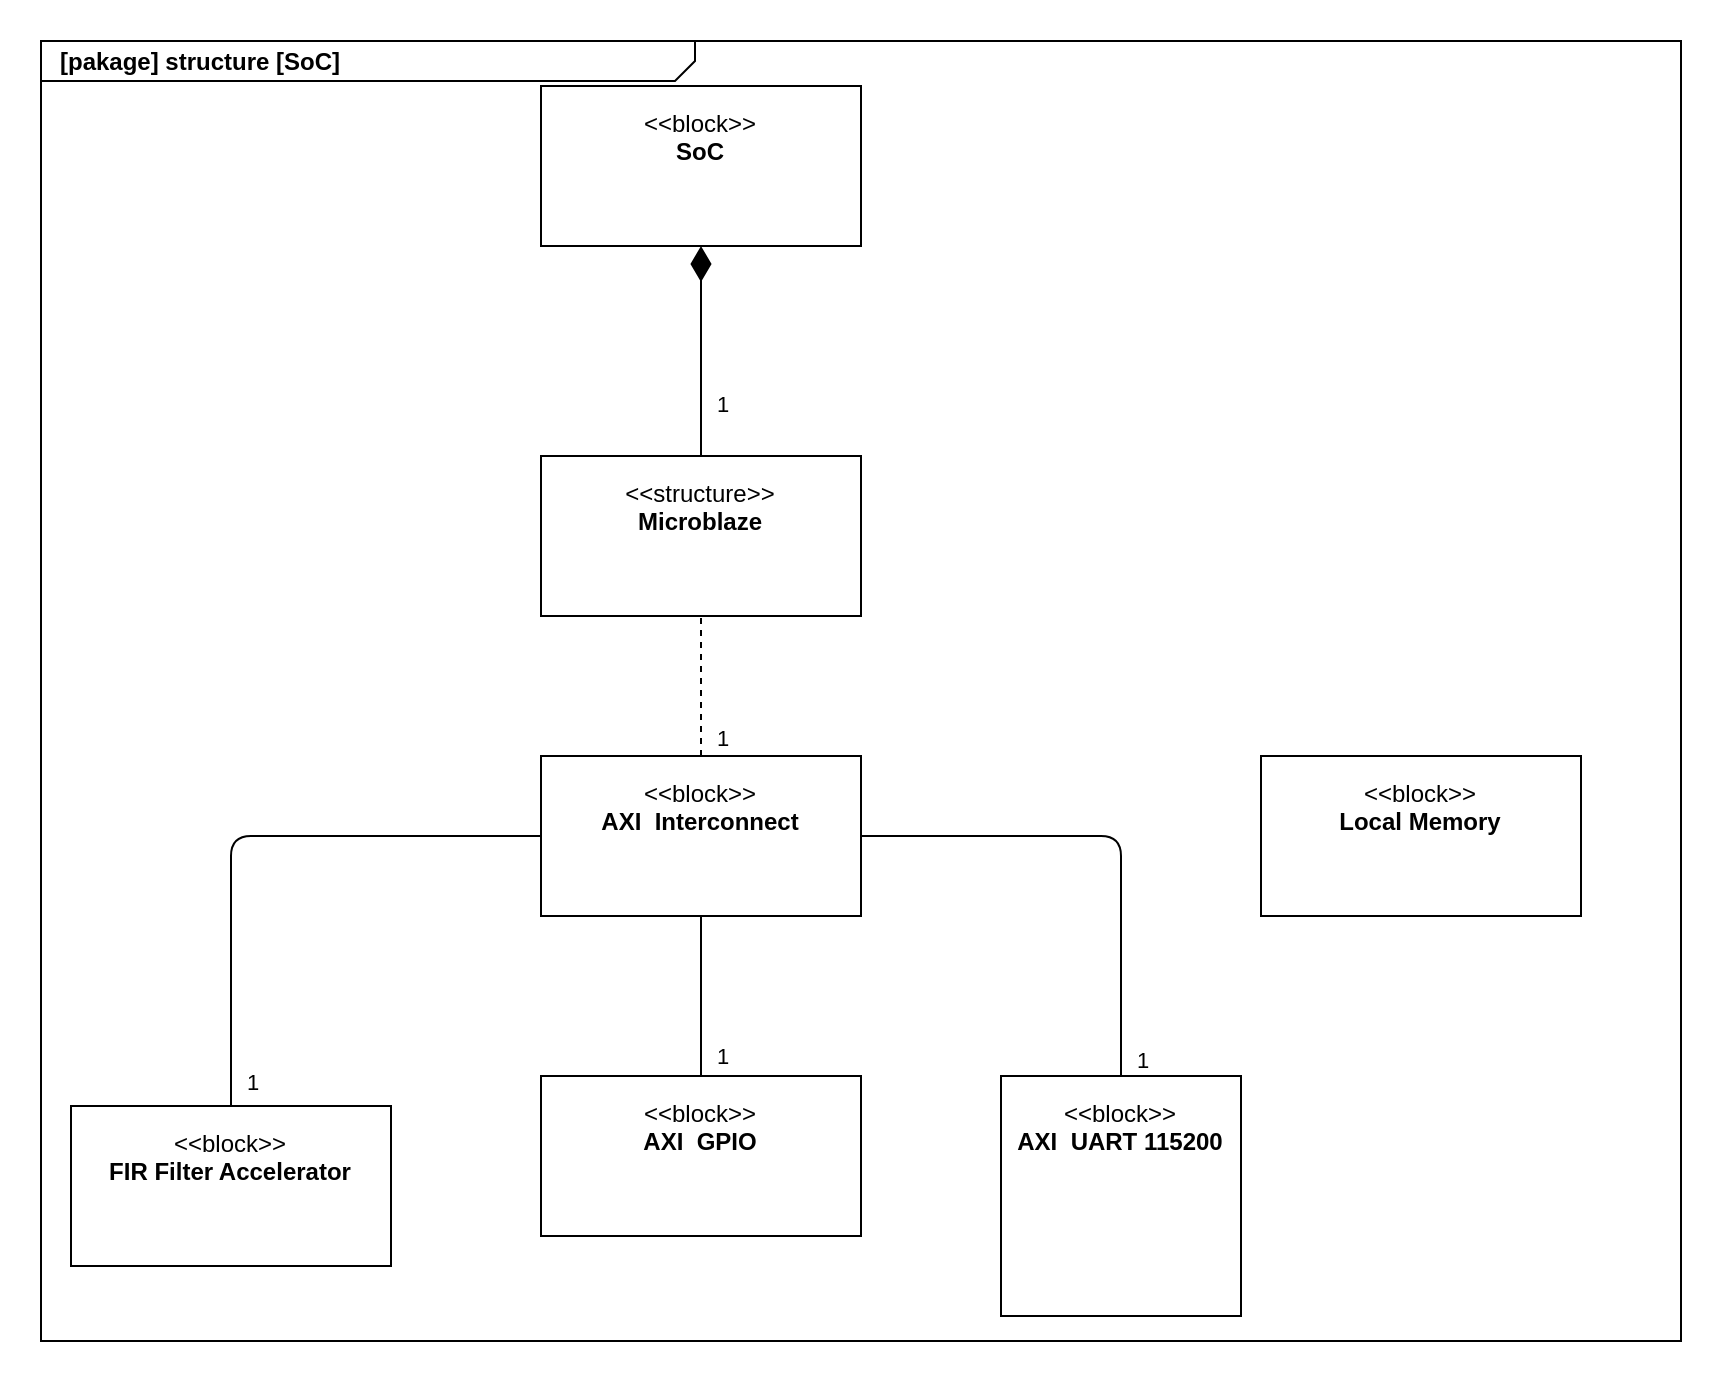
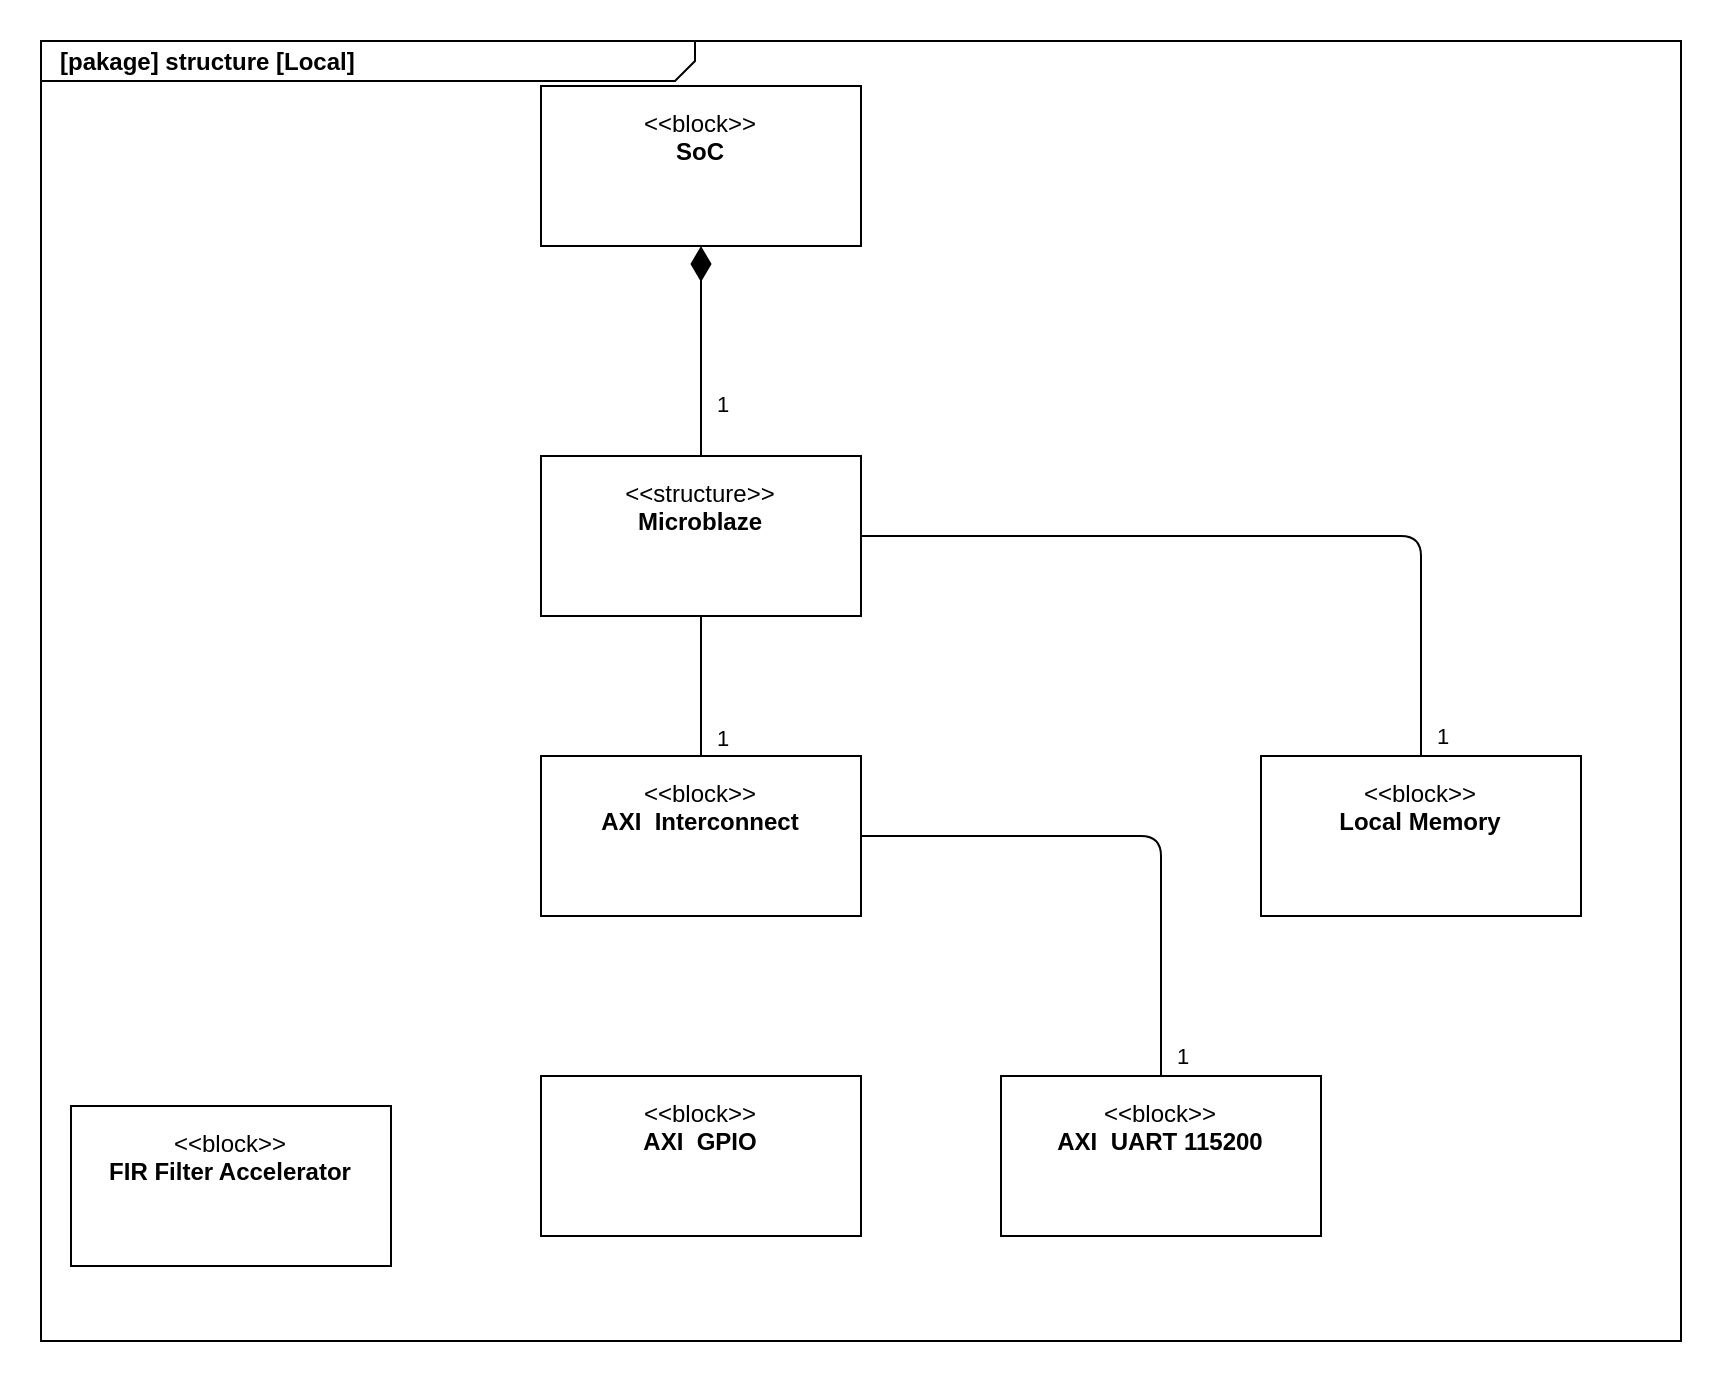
  <mxCell id="0" style=";html=1;" />
  <mxCell id="1" style=";html=1;" parent="0" />
- <mxCell id="2" value="&lt;p style=&quot;margin: 0px ; margin-top: 4px ; margin-left: 10px ; text-align: left&quot;&gt;&lt;b&gt;[pakage] structure [SoC]&lt;/b&gt;&lt;/p&gt;" style="html=1;strokeWidth=1;shape=mxgraph.sysml.package;html=1;overflow=fill;whiteSpace=wrap;fillColor=none;gradientColor=none;fontSize=12;align=center;labelX=327.64;" vertex="1" parent="1"><mxGeometry x="20" y="20" width="820" height="650" as="geometry" /></mxCell>
+ <mxCell id="2" value="&lt;p style=&quot;margin: 0px ; margin-top: 4px ; margin-left: 10px ; text-align: left&quot;&gt;&lt;b&gt;[pakage] structure [Local]&lt;/b&gt;&lt;/p&gt;" style="html=1;strokeWidth=1;shape=mxgraph.sysml.package;html=1;overflow=fill;whiteSpace=wrap;fillColor=none;gradientColor=none;fontSize=12;align=center;labelX=327.64;" vertex="1" parent="1"><mxGeometry x="20" y="20" width="820" height="650" as="geometry" /></mxCell>
  <mxCell id="3" value="&lt;p&gt;&amp;lt;&amp;lt;block&amp;gt;&amp;gt;&lt;br&gt;&lt;b&gt;SoC&lt;/b&gt;&lt;/p&gt;" style="shape=rect;html=1;overflow=fill;whiteSpace=wrap;align=center;" vertex="1" parent="1"><mxGeometry x="270" y="42.5" width="160" height="80" as="geometry" /></mxCell>
  <mxCell id="4" value="&lt;p&gt;&amp;lt;&amp;lt;structure&amp;gt;&amp;gt;&lt;br&gt;&lt;b&gt;Microblaze&lt;/b&gt;&lt;/p&gt;" style="shape=rect;html=1;overflow=fill;whiteSpace=wrap;align=center;" vertex="1" parent="1"><mxGeometry x="270" y="227.5" width="160" height="80" as="geometry" /></mxCell>
  <mxCell id="5" value="&lt;p&gt;&amp;lt;&amp;lt;block&amp;gt;&amp;gt;&lt;br&gt;&lt;b&gt;AXI&amp;nbsp; Interconnect&lt;/b&gt;&lt;/p&gt;" style="shape=rect;html=1;overflow=fill;whiteSpace=wrap;align=center;" vertex="1" parent="1"><mxGeometry x="270" y="377.5" width="160" height="80" as="geometry" /></mxCell>
  <mxCell id="6" value="&lt;p&gt;&amp;lt;&amp;lt;block&amp;gt;&amp;gt;&lt;br&gt;&lt;b&gt;Local Memory&lt;/b&gt;&lt;/p&gt;" style="shape=rect;html=1;overflow=fill;whiteSpace=wrap;align=center;" vertex="1" parent="1"><mxGeometry x="630" y="377.5" width="160" height="80" as="geometry" /></mxCell>
  <mxCell id="7" value="&lt;p&gt;&amp;lt;&amp;lt;block&amp;gt;&amp;gt;&lt;br&gt;&lt;b&gt;AXI&amp;nbsp; GPIO&lt;/b&gt;&lt;/p&gt;" style="shape=rect;html=1;overflow=fill;whiteSpace=wrap;align=center;" vertex="1" parent="1"><mxGeometry x="270" y="537.5" width="160" height="80" as="geometry" /></mxCell>
- <mxCell id="8" value="&lt;p&gt;&amp;lt;&amp;lt;block&amp;gt;&amp;gt;&lt;br&gt;&lt;b&gt;AXI&amp;nbsp; UART 115200&lt;/b&gt;&lt;/p&gt;" style="shape=rect;html=1;overflow=fill;whiteSpace=wrap;align=center;" vertex="1" parent="1"><mxGeometry x="500" y="537.5" width="120" height="120" as="geometry" /></mxCell>
+ <mxCell id="8" value="&lt;p&gt;&amp;lt;&amp;lt;block&amp;gt;&amp;gt;&lt;br&gt;&lt;b&gt;AXI&amp;nbsp; UART 115200&lt;/b&gt;&lt;/p&gt;" style="shape=rect;html=1;overflow=fill;whiteSpace=wrap;align=center;" vertex="1" parent="1"><mxGeometry x="500" y="537.5" width="160" height="80" as="geometry" /></mxCell>
  <mxCell id="9" value="&lt;p&gt;&amp;lt;&amp;lt;block&amp;gt;&amp;gt;&lt;br&gt;&lt;b&gt;FIR Filter Accelerator&lt;/b&gt;&lt;/p&gt;" style="shape=rect;html=1;overflow=fill;whiteSpace=wrap;align=center;" vertex="1" parent="1"><mxGeometry x="35" y="552.5" width="160" height="80" as="geometry" /></mxCell>
  <mxCell id="10" value="" style="endArrow=diamondThin;html=1;rounded=0;exitX=0.5;exitY=0;exitDx=0;exitDy=0;entryX=0.5;entryY=1;entryDx=0;entryDy=0;endFill=1;endSize=15;" edge="1" parent="1" source="4" target="3"><mxGeometry width="50" height="50" relative="1" as="geometry"><mxPoint x="440" y="380" as="sourcePoint" /><mxPoint x="490" y="330" as="targetPoint" /></mxGeometry></mxCell>
  <mxCell id="11" value="1" style="edgeLabel;html=1;align=center;verticalAlign=middle;resizable=0;points=[];" connectable="0" vertex="1" parent="10"><mxGeometry x="0.102" y="-1" relative="1" as="geometry"><mxPoint x="9" y="32" as="offset" /></mxGeometry></mxCell>
- <mxCell id="12" value="" style="endArrow=none;html=1;rounded=0;exitX=0.5;exitY=0;exitDx=0;exitDy=0;entryX=0.5;entryY=1;entryDx=0;entryDy=0;dashed=1;" edge="1" parent="1" source="5" target="4"><mxGeometry width="50" height="50" relative="1" as="geometry"><mxPoint x="490" y="470" as="sourcePoint" /><mxPoint x="540" y="420" as="targetPoint" /></mxGeometry></mxCell>
+ <mxCell id="12" value="" style="endArrow=none;html=1;rounded=0;exitX=0.5;exitY=0;exitDx=0;exitDy=0;entryX=0.5;entryY=1;entryDx=0;entryDy=0;" edge="1" parent="1" source="5" target="4"><mxGeometry width="50" height="50" relative="1" as="geometry"><mxPoint x="490" y="470" as="sourcePoint" /><mxPoint x="540" y="420" as="targetPoint" /></mxGeometry></mxCell>
  <mxCell id="13" value="1" style="edgeLabel;html=1;align=center;verticalAlign=middle;resizable=0;points=[];" connectable="0" vertex="1" parent="12"><mxGeometry x="-0.505" y="2" relative="1" as="geometry"><mxPoint x="12" y="8" as="offset" /></mxGeometry></mxCell>
- <mxCell id="14" value="" style="endArrow=none;html=1;rounded=0;entryX=0.5;entryY=1;entryDx=0;entryDy=0;" edge="1" parent="1" source="7" target="5"><mxGeometry width="50" height="50" relative="1" as="geometry"><mxPoint x="230" y="380" as="sourcePoint" /><mxPoint x="230" y="310" as="targetPoint" /></mxGeometry></mxCell>
- <mxCell id="15" value="1" style="edgeLabel;html=1;align=center;verticalAlign=middle;resizable=0;points=[];" connectable="0" vertex="1" parent="14"><mxGeometry x="-0.404" relative="1" as="geometry"><mxPoint x="10" y="14" as="offset" /></mxGeometry></mxCell>
- <mxCell id="18" value="" style="endArrow=none;html=1;rounded=1;exitX=0.5;exitY=0;exitDx=0;exitDy=0;entryX=0;entryY=0.5;entryDx=0;entryDy=0;edgeStyle=orthogonalEdgeStyle;" edge="1" parent="1" source="9" target="5"><mxGeometry width="50" height="50" relative="1" as="geometry"><mxPoint x="470" y="370" as="sourcePoint" /><mxPoint x="520" y="320" as="targetPoint" /></mxGeometry></mxCell>
- <mxCell id="19" value="1" style="edgeLabel;html=1;align=center;verticalAlign=middle;resizable=0;points=[];" connectable="0" vertex="1" parent="18"><mxGeometry x="-0.756" y="1" relative="1" as="geometry"><mxPoint x="11" y="23" as="offset" /></mxGeometry></mxCell>
+ <mxCell id="16" value="" style="endArrow=none;html=1;rounded=1;exitX=0.5;exitY=0;exitDx=0;exitDy=0;entryX=1;entryY=0.5;entryDx=0;entryDy=0;edgeStyle=orthogonalEdgeStyle;" edge="1" parent="1" source="6" target="4"><mxGeometry width="50" height="50" relative="1" as="geometry"><mxPoint x="240" y="390" as="sourcePoint" /><mxPoint x="240" y="320" as="targetPoint" /></mxGeometry></mxCell>
+ <mxCell id="17" value="1" style="edgeLabel;html=1;align=center;verticalAlign=middle;resizable=0;points=[];" connectable="0" vertex="1" parent="16"><mxGeometry x="-0.793" y="2" relative="1" as="geometry"><mxPoint x="12" y="30" as="offset" /></mxGeometry></mxCell>
  <mxCell id="20" value="" style="endArrow=none;html=1;rounded=1;exitX=0.5;exitY=0;exitDx=0;exitDy=0;entryX=1;entryY=0.5;entryDx=0;entryDy=0;edgeStyle=orthogonalEdgeStyle;" edge="1" parent="1" source="8" target="5"><mxGeometry width="50" height="50" relative="1" as="geometry"><mxPoint x="470" y="370" as="sourcePoint" /><mxPoint x="520" y="320" as="targetPoint" /></mxGeometry></mxCell>
  <mxCell id="21" value="1" style="edgeLabel;html=1;align=center;verticalAlign=middle;resizable=0;points=[];" connectable="0" vertex="1" parent="20"><mxGeometry x="-0.77" y="1" relative="1" as="geometry"><mxPoint x="11" y="21" as="offset" /></mxGeometry></mxCell>
